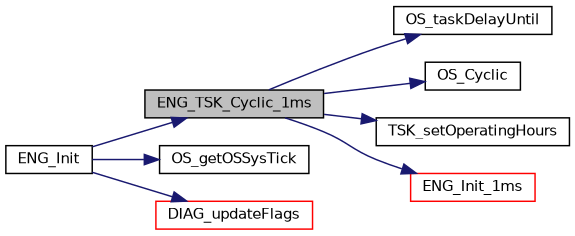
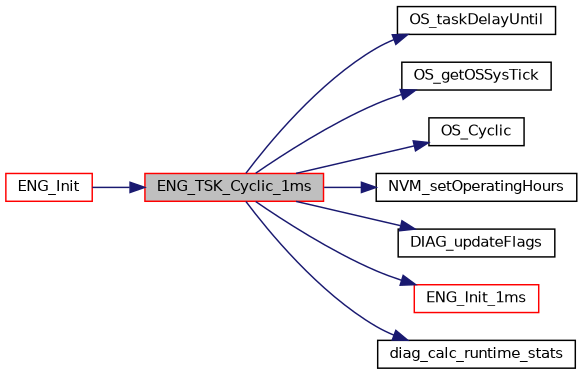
  digraph {
    rankdir=LR
    node [color=black fillcolor=white fontname=Helvetica fontsize=10 shape=record style=filled]
    edge [color=midnightblue fontname=Helvetica fontsize=10 labelfontname=Helvetica labelfontsize=10 style=solid]
-   n1 [fillcolor=grey75 fontcolor=black height=0.2 label=ENG_TSK_Cyclic_1ms width=0.4]
+   n1 [color=red fillcolor=grey75 fontcolor=black height=0.2 label=ENG_TSK_Cyclic_1ms width=0.4]
    n2 [height=0.2 label=OS_taskDelayUntil width=0.4]
    n3 [height=0.2 label=OS_getOSSysTick width=0.4]
    n4 [height=0.2 label=OS_Cyclic width=0.4]
-   n5 [height=0.2 label=TSK_setOperatingHours width=0.4]
-   n6 [color=red height=0.2 label=DIAG_updateFlags width=0.4]
+   n5 [height=0.2 label=NVM_setOperatingHours width=0.4]
+   n6 [height=0.2 label=DIAG_updateFlags width=0.4]
    n7 [color=red height=0.2 label=ENG_Init_1ms width=0.4]
-   n9 [height=0.2 label=ENG_Init width=0.4]
+   n8 [height=0.2 label=diag_calc_runtime_stats width=0.4]
+   n9 [color=red height=0.2 label=ENG_Init width=0.4]
    n1 -> n2
-   n9 -> n3
+   n1 -> n3
    n1 -> n4
    n1 -> n5
-   n9 -> n6
+   n1 -> n6
    n1 -> n7
+   n1 -> n8
    n9 -> n1
  }
